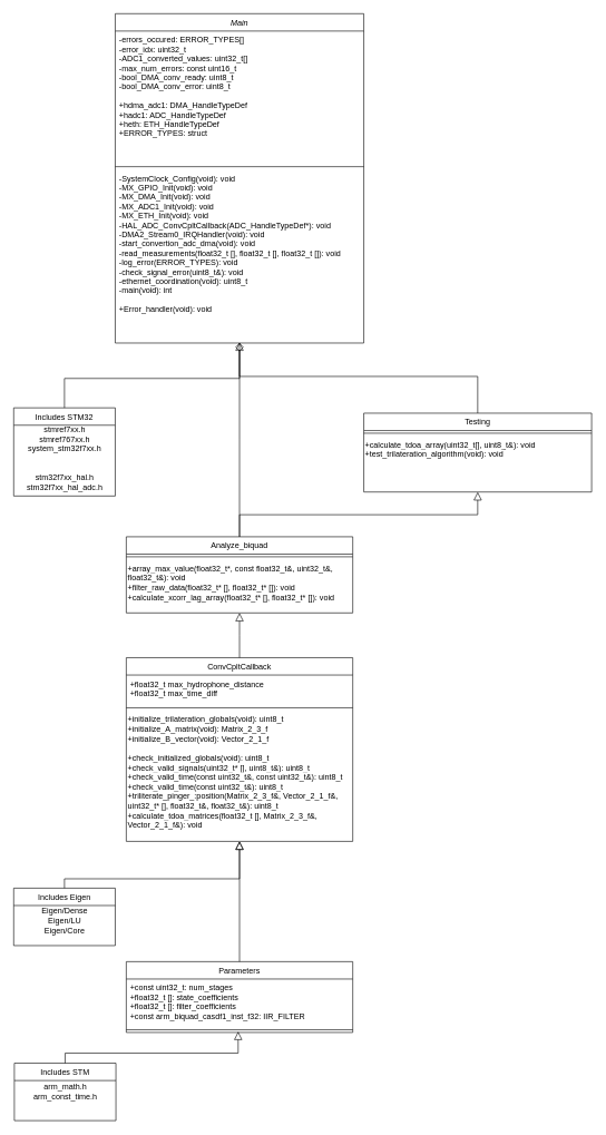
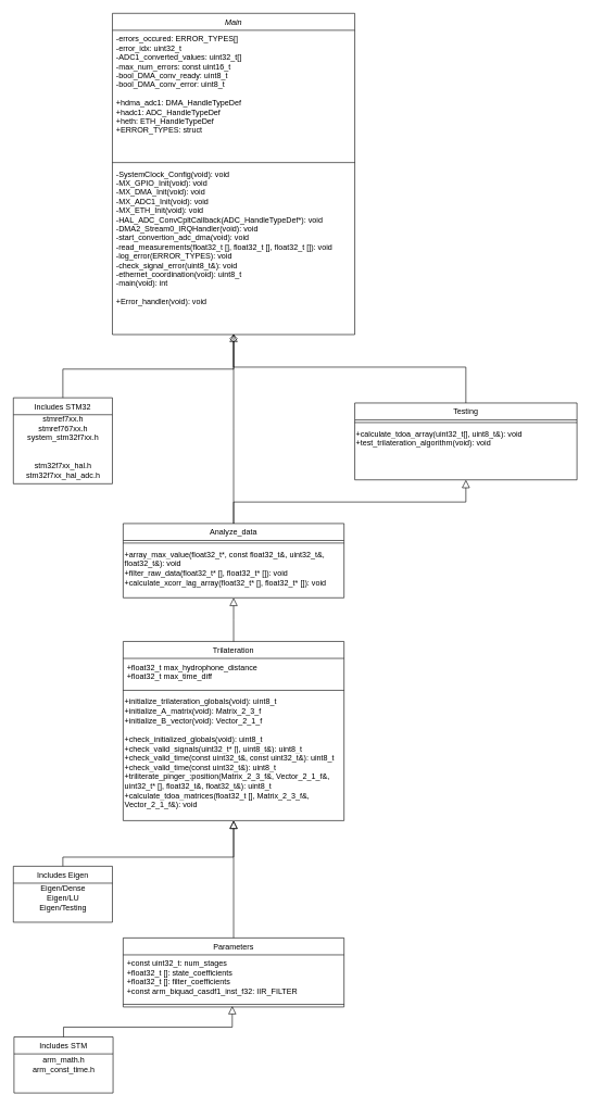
  <mxCell id="0" />
  <mxCell id="1" parent="0" />
  <mxCell id="2" value="" style="endArrow=block;endSize=10;endFill=0;shadow=0;strokeWidth=1;rounded=0;edgeStyle=elbowEdgeStyle;elbow=vertical;entryX=0.5;entryY=0.996;entryDx=0;entryDy=0;entryPerimeter=0;exitX=0.5;exitY=0;exitDx=0;exitDy=0;" edge="1" parent="1" source="19" target="6"><mxGeometry width="160" relative="1" as="geometry"><mxPoint x="722" y="603" as="sourcePoint" /><mxPoint x="359" y="511" as="targetPoint" /><Array as="points"><mxPoint x="454" y="563" /><mxPoint x="603" y="568" /><mxPoint x="351" y="585" /><mxPoint x="378" y="585" /><mxPoint x="594" y="585" /></Array></mxGeometry></mxCell>
  <mxCell id="3" value="Main" style="swimlane;fontStyle=2;align=center;verticalAlign=top;childLayout=stackLayout;horizontal=1;startSize=26;horizontalStack=0;resizeParent=1;resizeLast=0;collapsible=1;marginBottom=0;rounded=0;shadow=0;strokeWidth=1;" parent="1" vertex="1"><mxGeometry x="172" y="20" width="372" height="493" as="geometry"><mxRectangle x="230" y="140" width="160" height="26" as="alternateBounds" /></mxGeometry></mxCell>
  <mxCell id="4" value="-errors_occured: ERROR_TYPES[]&#10;-error_idx: uint32_t&#10;-ADC1_converted_values: uint32_t[]&#10;-max_num_errors: const uint16_t&#10;-bool_DMA_conv_ready: uint8_t&#10;-bool_DMA_conv_error: uint8_t&#10;&#10;+hdma_adc1: DMA_HandleTypeDef&#10;+hadc1: ADC_HandleTypeDef&#10;+heth: ETH_HandleTypeDef&#10;+ERROR_TYPES: struct" style="text;align=left;verticalAlign=top;spacingLeft=4;spacingRight=4;overflow=hidden;rotatable=0;points=[[0,0.5],[1,0.5]];portConstraint=eastwest;rounded=0;shadow=0;html=0;" parent="3" vertex="1"><mxGeometry y="26" width="372" height="199" as="geometry" /></mxCell>
  <mxCell id="5" value="" style="line;html=1;strokeWidth=1;align=left;verticalAlign=middle;spacingTop=-1;spacingLeft=3;spacingRight=3;rotatable=0;labelPosition=right;points=[];portConstraint=eastwest;" parent="3" vertex="1"><mxGeometry y="225" width="372" height="8" as="geometry" /></mxCell>
  <mxCell id="6" value="-SystemClock_Config(void): void&#10;-MX_GPIO_Init(void): void&#10;-MX_DMA_Init(void): void&#10;-MX_ADC1_Init(void): void&#10;-MX_ETH_Init(void): void&#10;-HAL_ADC_ConvCpltCallback(ADC_HandleTypeDef*): void&#10;-DMA2_Stream0_IRQHandler(void): void&#10;-start_convertion_adc_dma(void): void&#10;-read_measurements(float32_t [], float32_t [], float32_t []): void&#10;-log_error(ERROR_TYPES): void&#10;-check_signal_error(uint8_t&amp;): void &#10;-ethernet_coordination(void): uint8_t&#10;-main(void): int&#10;&#10;+Error_handler(void): void" style="text;align=left;verticalAlign=top;spacingLeft=4;spacingRight=4;overflow=hidden;rotatable=0;points=[[0,0.5],[1,0.5]];portConstraint=eastwest;" parent="3" vertex="1"><mxGeometry y="233" width="372" height="260" as="geometry" /></mxCell>
  <mxCell id="7" value="Includes STM32" style="swimlane;fontStyle=0;align=center;verticalAlign=top;childLayout=stackLayout;horizontal=1;startSize=26;horizontalStack=0;resizeParent=1;resizeLast=0;collapsible=1;marginBottom=0;rounded=0;shadow=0;strokeWidth=1;" parent="1" vertex="1"><mxGeometry x="20" y="610" width="152" height="132" as="geometry"><mxRectangle x="130" y="380" width="160" height="26" as="alternateBounds" /></mxGeometry></mxCell>
  <mxCell id="8" value="stmref7xx.h&lt;br&gt;stmref767xx.h&lt;br&gt;system_stm32f7xx.h&lt;br&gt;&lt;br&gt;&lt;div&gt;&lt;br&gt;&lt;/div&gt;&lt;div&gt;stm32f7xx_hal.h&lt;/div&gt;&lt;div&gt;stm32f7xx_hal_adc.h&lt;/div&gt;" style="text;html=1;align=center;verticalAlign=middle;resizable=0;points=[];autosize=1;" vertex="1" parent="7"><mxGeometry y="26" width="152" height="99" as="geometry" /></mxCell>
  <mxCell id="9" value="" style="endArrow=none;endSize=10;endFill=0;shadow=0;strokeWidth=1;rounded=0;edgeStyle=elbowEdgeStyle;elbow=vertical;" parent="1" source="7" target="3" edge="1"><mxGeometry width="160" relative="1" as="geometry"><mxPoint x="292" y="566" as="sourcePoint" /><mxPoint x="292" y="566" as="targetPoint" /><Array as="points"><mxPoint x="358" y="566" /></Array></mxGeometry></mxCell>
- <mxCell id="10" value="Analyze_biquad" style="swimlane;fontStyle=0;align=center;verticalAlign=top;childLayout=stackLayout;horizontal=1;startSize=26;horizontalStack=0;resizeParent=1;resizeLast=0;collapsible=1;marginBottom=0;rounded=0;shadow=0;strokeWidth=1;" parent="1" vertex="1"><mxGeometry x="188.5" y="803" width="339" height="114" as="geometry"><mxRectangle x="340" y="380" width="170" height="26" as="alternateBounds" /></mxGeometry></mxCell>
+ <mxCell id="10" value="Analyze_data" style="swimlane;fontStyle=0;align=center;verticalAlign=top;childLayout=stackLayout;horizontal=1;startSize=26;horizontalStack=0;resizeParent=1;resizeLast=0;collapsible=1;marginBottom=0;rounded=0;shadow=0;strokeWidth=1;" parent="1" vertex="1"><mxGeometry x="188.5" y="803" width="339" height="114" as="geometry"><mxRectangle x="340" y="380" width="170" height="26" as="alternateBounds" /></mxGeometry></mxCell>
  <mxCell id="11" value="" style="line;html=1;strokeWidth=1;align=left;verticalAlign=middle;spacingTop=-1;spacingLeft=3;spacingRight=3;rotatable=0;labelPosition=right;points=[];portConstraint=eastwest;" parent="10" vertex="1"><mxGeometry y="26" width="339" height="8" as="geometry" /></mxCell>
  <mxCell id="12" value="&lt;span style=&quot;color: rgb(0 , 0 , 0) ; font-family: &amp;#34;helvetica&amp;#34; ; font-size: 12px ; font-style: normal ; font-weight: 400 ; letter-spacing: normal ; text-align: left ; text-indent: 0px ; text-transform: none ; word-spacing: 0px ; background-color: rgb(255 , 255 , 255) ; display: inline ; float: none&quot;&gt;+array_max_value(float32_t*, const float32_t&amp;amp;, uint32_t&amp;amp;, float32_t&amp;amp;): void&lt;/span&gt;&lt;br style=&quot;color: rgb(0 , 0 , 0) ; font-family: &amp;#34;helvetica&amp;#34; ; font-size: 12px ; font-style: normal ; font-weight: 400 ; letter-spacing: normal ; text-align: left ; text-indent: 0px ; text-transform: none ; word-spacing: 0px&quot;&gt;&lt;span style=&quot;color: rgb(0 , 0 , 0) ; font-family: &amp;#34;helvetica&amp;#34; ; font-size: 12px ; font-style: normal ; font-weight: 400 ; letter-spacing: normal ; text-align: left ; text-indent: 0px ; text-transform: none ; word-spacing: 0px ; background-color: rgb(255 , 255 , 255) ; display: inline ; float: none&quot;&gt;+filter_raw_data(float32_t* [], float32_t* []): void&lt;br&gt;+calculate_xcorr_lag_array(float32_t* [], float32_t* []): void&lt;br&gt;&lt;/span&gt;" style="text;whiteSpace=wrap;html=1;" vertex="1" parent="10"><mxGeometry y="34" width="339" height="75" as="geometry" /></mxCell>
  <mxCell id="13" value="" style="endArrow=diamond;endSize=10;endFill=0;shadow=0;strokeWidth=1;rounded=0;edgeStyle=elbowEdgeStyle;elbow=vertical;" parent="1" source="10" target="3" edge="1"><mxGeometry width="160" relative="1" as="geometry"><mxPoint x="302" y="736" as="sourcePoint" /><mxPoint x="402" y="634" as="targetPoint" /></mxGeometry></mxCell>
- <mxCell id="14" value="ConvCpltCallback" style="swimlane;fontStyle=0;align=center;verticalAlign=top;childLayout=stackLayout;horizontal=1;startSize=26;horizontalStack=0;resizeParent=1;resizeLast=0;collapsible=1;marginBottom=0;rounded=0;shadow=0;strokeWidth=1;" vertex="1" parent="1"><mxGeometry x="188.5" y="984" width="339" height="275" as="geometry"><mxRectangle x="340" y="380" width="170" height="26" as="alternateBounds" /></mxGeometry></mxCell>
+ <mxCell id="14" value="Trilateration" style="swimlane;fontStyle=0;align=center;verticalAlign=top;childLayout=stackLayout;horizontal=1;startSize=26;horizontalStack=0;resizeParent=1;resizeLast=0;collapsible=1;marginBottom=0;rounded=0;shadow=0;strokeWidth=1;" vertex="1" parent="1"><mxGeometry x="188.5" y="984" width="339" height="275" as="geometry"><mxRectangle x="340" y="380" width="170" height="26" as="alternateBounds" /></mxGeometry></mxCell>
  <mxCell id="15" value="+float32_t max_hydrophone_distance&#10;+float32_t max_time_diff" style="text;align=left;verticalAlign=top;spacingLeft=4;spacingRight=4;overflow=hidden;rotatable=0;points=[[0,0.5],[1,0.5]];portConstraint=eastwest;" vertex="1" parent="14"><mxGeometry y="26" width="339" height="45" as="geometry" /></mxCell>
  <mxCell id="16" value="" style="line;html=1;strokeWidth=1;align=left;verticalAlign=middle;spacingTop=-1;spacingLeft=3;spacingRight=3;rotatable=0;labelPosition=right;points=[];portConstraint=eastwest;" vertex="1" parent="14"><mxGeometry y="71" width="339" height="8" as="geometry" /></mxCell>
  <mxCell id="17" value="&lt;span style=&quot;color: rgb(0 , 0 , 0) ; font-family: &amp;#34;helvetica&amp;#34; ; font-size: 12px ; font-style: normal ; font-weight: 400 ; letter-spacing: normal ; text-align: left ; text-indent: 0px ; text-transform: none ; word-spacing: 0px ; background-color: rgb(255 , 255 , 255) ; display: inline ; float: none&quot;&gt;+initialize_trilateration_globals(void): uint8_t&lt;br&gt;+initialize_A_matrix(void): Matrix_2_3_f&lt;br&gt;+initialize_B_vector(void): Vector_2_1_f&lt;br&gt;&lt;br&gt;+check_initialized_globals(void): uint8_t&lt;br&gt;+check_valid_signals(uint32_t* [], uint8_t&amp;amp;): uint8_t&lt;br&gt;+check_valid_time(const uint32_t&amp;amp;, const uint32_t&amp;amp;): uint8_t&lt;br&gt;+check_valid_time(const uint32_t&amp;amp;): uint8_t&lt;br&gt;+triliterate_pinger_:position(Matrix_2_3_f&amp;amp;, Vector_2_1_f&amp;amp;, uint32_t* [], float32_t&amp;amp;, float32_t&amp;amp;): uint8_t&lt;br&gt;+calculate_tdoa_matrices(float32_t [], Matrix_2_3_f&amp;amp;, Vector_2_1_f&amp;amp;): void&lt;br&gt;&lt;/span&gt;" style="text;whiteSpace=wrap;html=1;" vertex="1" parent="14"><mxGeometry y="79" width="339" height="196" as="geometry" /></mxCell>
  <mxCell id="18" value="" style="endArrow=block;endSize=10;endFill=0;shadow=0;strokeWidth=1;rounded=0;edgeStyle=elbowEdgeStyle;elbow=vertical;entryX=0.5;entryY=1;entryDx=0;entryDy=0;" edge="1" parent="1" source="14" target="10"><mxGeometry width="160" relative="1" as="geometry"><mxPoint x="288.5" y="1542" as="sourcePoint" /><mxPoint x="349" y="1611" as="targetPoint" /></mxGeometry></mxCell>
  <mxCell id="19" value="Testing" style="swimlane;fontStyle=0;align=center;verticalAlign=top;childLayout=stackLayout;horizontal=1;startSize=26;horizontalStack=0;resizeParent=1;resizeLast=0;collapsible=1;marginBottom=0;rounded=0;shadow=0;strokeWidth=1;" vertex="1" parent="1"><mxGeometry x="544" y="618" width="341" height="118" as="geometry"><mxRectangle x="340" y="380" width="170" height="26" as="alternateBounds" /></mxGeometry></mxCell>
  <mxCell id="20" value="" style="line;html=1;strokeWidth=1;align=left;verticalAlign=middle;spacingTop=-1;spacingLeft=3;spacingRight=3;rotatable=0;labelPosition=right;points=[];portConstraint=eastwest;" vertex="1" parent="19"><mxGeometry y="26" width="341" height="8" as="geometry" /></mxCell>
  <mxCell id="21" value="&lt;span style=&quot;color: rgb(0 , 0 , 0) ; font-family: &amp;#34;helvetica&amp;#34; ; font-size: 12px ; font-style: normal ; font-weight: 400 ; letter-spacing: normal ; text-align: left ; text-indent: 0px ; text-transform: none ; word-spacing: 0px ; background-color: rgb(255 , 255 , 255) ; display: inline ; float: none&quot;&gt;+calculate_tdoa_array(uint32_t[], uint8_t&amp;amp;): void&lt;br&gt;+test_trilateration_algorithm(void): void&lt;br&gt;&lt;/span&gt;" style="text;whiteSpace=wrap;html=1;" vertex="1" parent="19"><mxGeometry y="34" width="341" height="58" as="geometry" /></mxCell>
  <mxCell id="22" value="" style="endArrow=block;endSize=10;endFill=0;shadow=0;strokeWidth=1;rounded=0;edgeStyle=elbowEdgeStyle;elbow=vertical;exitX=0.5;exitY=0;exitDx=0;exitDy=0;entryX=0.5;entryY=1;entryDx=0;entryDy=0;" edge="1" parent="1" source="10" target="19"><mxGeometry width="160" relative="1" as="geometry"><mxPoint x="753.91" y="1198" as="sourcePoint" /><mxPoint x="729" y="1197" as="targetPoint" /></mxGeometry></mxCell>
  <mxCell id="23" value="Includes Eigen" style="swimlane;fontStyle=0;align=center;verticalAlign=top;childLayout=stackLayout;horizontal=1;startSize=26;horizontalStack=0;resizeParent=1;resizeLast=0;collapsible=1;marginBottom=0;rounded=0;shadow=0;strokeWidth=1;" vertex="1" parent="1"><mxGeometry x="20" y="1329" width="152" height="86" as="geometry"><mxRectangle x="130" y="380" width="160" height="26" as="alternateBounds" /></mxGeometry></mxCell>
- <mxCell id="24" value="Eigen/Dense&lt;br&gt;Eigen/LU&lt;br&gt;Eigen/Core" style="text;html=1;align=center;verticalAlign=middle;resizable=0;points=[];autosize=1;" vertex="1" parent="23"><mxGeometry y="26" width="152" height="45" as="geometry" /></mxCell>
+ <mxCell id="24" value="Eigen/Dense&lt;br&gt;Eigen/LU&lt;br&gt;Eigen/Testing" style="text;html=1;align=center;verticalAlign=middle;resizable=0;points=[];autosize=1;" vertex="1" parent="23"><mxGeometry y="26" width="152" height="45" as="geometry" /></mxCell>
  <mxCell id="25" value="" style="endArrow=block;endSize=10;endFill=0;shadow=0;strokeWidth=1;rounded=0;edgeStyle=elbowEdgeStyle;elbow=vertical;entryX=0.5;entryY=1;entryDx=0;entryDy=0;" edge="1" parent="1" source="23" target="17"><mxGeometry width="160" relative="1" as="geometry"><mxPoint x="283" y="1315" as="sourcePoint" /><mxPoint x="356" y="1270" as="targetPoint" /><Array as="points"><mxPoint x="349" y="1315" /></Array></mxGeometry></mxCell>
  <mxCell id="26" value="Parameters" style="swimlane;fontStyle=0;align=center;verticalAlign=top;childLayout=stackLayout;horizontal=1;startSize=26;horizontalStack=0;resizeParent=1;resizeLast=0;collapsible=1;marginBottom=0;rounded=0;shadow=0;strokeWidth=1;" vertex="1" parent="1"><mxGeometry x="188.5" y="1439" width="339" height="106" as="geometry"><mxRectangle x="340" y="380" width="170" height="26" as="alternateBounds" /></mxGeometry></mxCell>
  <mxCell id="27" value="+const uint32_t: num_stages&#10;+float32_t []: state_coefficients&#10;+float32_t []: filter_coefficients&#10;+const arm_biquad_casdf1_inst_f32: IIR_FILTER" style="text;align=left;verticalAlign=top;spacingLeft=4;spacingRight=4;overflow=hidden;rotatable=0;points=[[0,0.5],[1,0.5]];portConstraint=eastwest;" vertex="1" parent="26"><mxGeometry y="26" width="339" height="72" as="geometry" /></mxCell>
  <mxCell id="28" value="" style="line;html=1;strokeWidth=1;align=left;verticalAlign=middle;spacingTop=-1;spacingLeft=3;spacingRight=3;rotatable=0;labelPosition=right;points=[];portConstraint=eastwest;" vertex="1" parent="26"><mxGeometry y="98" width="339" height="8" as="geometry" /></mxCell>
  <mxCell id="29" value="" style="endArrow=block;endSize=10;endFill=0;shadow=0;strokeWidth=1;rounded=0;edgeStyle=elbowEdgeStyle;elbow=vertical;entryX=0.5;entryY=1;entryDx=0;entryDy=0;exitX=0.5;exitY=0;exitDx=0;exitDy=0;" edge="1" parent="1" source="26" target="17"><mxGeometry width="160" relative="1" as="geometry"><mxPoint x="106" y="1339" as="sourcePoint" /><mxPoint x="368" y="1269" as="targetPoint" /><Array as="points"><mxPoint x="359" y="1325" /></Array></mxGeometry></mxCell>
  <mxCell id="30" value="Includes STM" style="swimlane;fontStyle=0;align=center;verticalAlign=top;childLayout=stackLayout;horizontal=1;startSize=26;horizontalStack=0;resizeParent=1;resizeLast=0;collapsible=1;marginBottom=0;rounded=0;shadow=0;strokeWidth=1;" vertex="1" parent="1"><mxGeometry x="21" y="1591" width="152" height="86" as="geometry"><mxRectangle x="130" y="380" width="160" height="26" as="alternateBounds" /></mxGeometry></mxCell>
  <mxCell id="31" value="arm_math.h&lt;br&gt;arm_const_time.h" style="text;html=1;align=center;verticalAlign=middle;resizable=0;points=[];autosize=1;" vertex="1" parent="30"><mxGeometry y="26" width="152" height="31" as="geometry" /></mxCell>
  <mxCell id="32" value="" style="endArrow=block;endSize=10;endFill=0;shadow=0;strokeWidth=1;rounded=0;edgeStyle=elbowEdgeStyle;elbow=vertical;entryX=0.494;entryY=0.828;entryDx=0;entryDy=0;entryPerimeter=0;" edge="1" parent="1" source="30" target="28"><mxGeometry width="160" relative="1" as="geometry"><mxPoint x="285" y="1665" as="sourcePoint" /><mxPoint x="360" y="1583" as="targetPoint" /><Array as="points"><mxPoint x="268" y="1576" /><mxPoint x="351" y="1665" /></Array></mxGeometry></mxCell>
